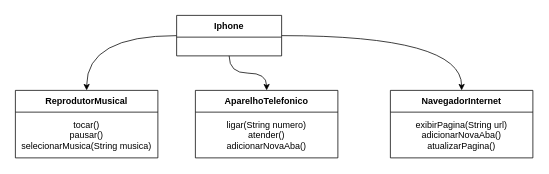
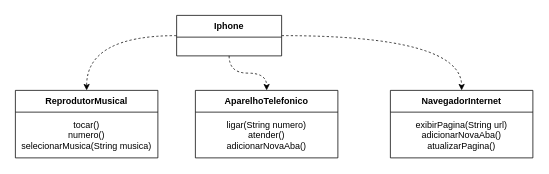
  <mxCell id="0" />
  <mxCell id="1" parent="0" />
- <mxCell id="2" style="edgeStyle=orthogonalEdgeStyle;rounded=0;orthogonalLoop=1;jettySize=auto;html=1;exitX=1;exitY=0.5;exitDx=0;exitDy=0;entryX=0.5;entryY=0;entryDx=0;entryDy=0;curved=1;" edge="1" parent="1" source="5" target="10"><mxGeometry relative="1" as="geometry" /></mxCell>
- <mxCell id="3" style="edgeStyle=orthogonalEdgeStyle;rounded=0;orthogonalLoop=1;jettySize=auto;html=1;exitX=0.5;exitY=1;exitDx=0;exitDy=0;entryX=0.5;entryY=0;entryDx=0;entryDy=0;curved=1;" edge="1" parent="1" source="5" target="8"><mxGeometry relative="1" as="geometry" /></mxCell>
- <mxCell id="4" style="edgeStyle=orthogonalEdgeStyle;rounded=0;orthogonalLoop=1;jettySize=auto;html=1;exitX=0;exitY=0.5;exitDx=0;exitDy=0;entryX=0.5;entryY=0;entryDx=0;entryDy=0;curved=1;" edge="1" parent="1" source="5" target="6"><mxGeometry relative="1" as="geometry" /></mxCell>
+ <mxCell id="2" style="edgeStyle=orthogonalEdgeStyle;rounded=0;orthogonalLoop=1;jettySize=auto;html=1;exitX=1;exitY=0.5;exitDx=0;exitDy=0;entryX=0.5;entryY=0;entryDx=0;entryDy=0;curved=1;dashed=1;" edge="1" parent="1" source="5" target="10"><mxGeometry relative="1" as="geometry" /></mxCell>
+ <mxCell id="3" style="edgeStyle=orthogonalEdgeStyle;rounded=0;orthogonalLoop=1;jettySize=auto;html=1;exitX=0.5;exitY=1;exitDx=0;exitDy=0;entryX=0.5;entryY=0;entryDx=0;entryDy=0;curved=1;dashed=1;" edge="1" parent="1" source="5" target="8"><mxGeometry relative="1" as="geometry" /></mxCell>
+ <mxCell id="4" style="edgeStyle=orthogonalEdgeStyle;rounded=0;orthogonalLoop=1;jettySize=auto;html=1;exitX=0;exitY=0.5;exitDx=0;exitDy=0;entryX=0.5;entryY=0;entryDx=0;entryDy=0;curved=1;dashed=1;" edge="1" parent="1" source="5" target="6"><mxGeometry relative="1" as="geometry" /></mxCell>
  <mxCell id="5" value="Iphone" style="swimlane;fontStyle=1;align=center;verticalAlign=middle;childLayout=stackLayout;horizontal=1;startSize=29;horizontalStack=0;resizeParent=1;resizeParentMax=0;resizeLast=0;collapsible=0;marginBottom=0;html=1;whiteSpace=wrap;" vertex="1" parent="1"><mxGeometry x="235" y="20" width="140" height="54" as="geometry" /></mxCell>
  <mxCell id="6" value="ReprodutorMusical" style="swimlane;fontStyle=1;align=center;verticalAlign=middle;childLayout=stackLayout;horizontal=1;startSize=29;horizontalStack=0;resizeParent=1;resizeParentMax=0;resizeLast=0;collapsible=0;marginBottom=0;html=1;whiteSpace=wrap;" vertex="1" parent="1"><mxGeometry x="20" y="120" width="190" height="90" as="geometry" /></mxCell>
- <mxCell id="7" value="tocar()&lt;div&gt;pausar()&lt;/div&gt;&lt;div&gt;selecionarMusica(String musica)&lt;/div&gt;" style="text;html=1;strokeColor=none;fillColor=none;align=center;verticalAlign=middle;spacingLeft=4;spacingRight=4;overflow=hidden;rotatable=0;points=[[0,0.5],[1,0.5]];portConstraint=eastwest;whiteSpace=wrap;" vertex="1" parent="6"><mxGeometry y="29" width="190" height="61" as="geometry" /></mxCell>
+ <mxCell id="7" value="tocar()&lt;div&gt;numero()&lt;/div&gt;&lt;div&gt;selecionarMusica(String musica)&lt;/div&gt;" style="text;html=1;strokeColor=none;fillColor=none;align=center;verticalAlign=middle;spacingLeft=4;spacingRight=4;overflow=hidden;rotatable=0;points=[[0,0.5],[1,0.5]];portConstraint=eastwest;whiteSpace=wrap;" vertex="1" parent="6"><mxGeometry y="29" width="190" height="61" as="geometry" /></mxCell>
  <mxCell id="8" value="AparelhoTelefonico" style="swimlane;fontStyle=1;align=center;verticalAlign=middle;childLayout=stackLayout;horizontal=1;startSize=29;horizontalStack=0;resizeParent=1;resizeParentMax=0;resizeLast=0;collapsible=0;marginBottom=0;html=1;whiteSpace=wrap;" vertex="1" parent="1"><mxGeometry x="260" y="120" width="190" height="90" as="geometry" /></mxCell>
  <mxCell id="9" value="ligar(String numero)&lt;div&gt;atender()&lt;/div&gt;&lt;div&gt;adicionarNovaAba()&lt;/div&gt;" style="text;html=1;strokeColor=none;fillColor=none;align=center;verticalAlign=middle;spacingLeft=4;spacingRight=4;overflow=hidden;rotatable=0;points=[[0,0.5],[1,0.5]];portConstraint=eastwest;whiteSpace=wrap;" vertex="1" parent="8"><mxGeometry y="29" width="190" height="61" as="geometry" /></mxCell>
  <mxCell id="10" value="NavegadorInternet" style="swimlane;fontStyle=1;align=center;verticalAlign=middle;childLayout=stackLayout;horizontal=1;startSize=29;horizontalStack=0;resizeParent=1;resizeParentMax=0;resizeLast=0;collapsible=0;marginBottom=0;html=1;whiteSpace=wrap;" vertex="1" parent="1"><mxGeometry x="520" y="120" width="190" height="90" as="geometry" /></mxCell>
  <mxCell id="11" value="exibirPagina(String url)&lt;div&gt;adicionarNovaAba()&lt;/div&gt;&lt;div&gt;atualizarPagina()&lt;/div&gt;" style="text;html=1;strokeColor=none;fillColor=none;align=center;verticalAlign=middle;spacingLeft=4;spacingRight=4;overflow=hidden;rotatable=0;points=[[0,0.5],[1,0.5]];portConstraint=eastwest;whiteSpace=wrap;" vertex="1" parent="10"><mxGeometry y="29" width="190" height="61" as="geometry" /></mxCell>
